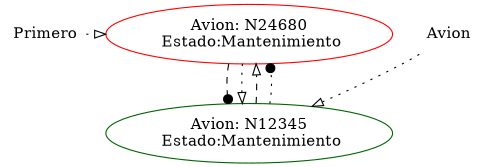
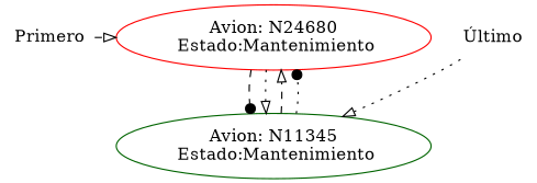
  digraph {
    rankdir=TB
    node [color=red shape=plaintext]
    edge [arrowhead=onormal constraint=false style=dotted]
    n1 [label=Primero]
    n2 [label="Avion: N24680\n Estado:Mantenimiento" shape=ellipse]
-   n3 [color=darkgreen label="Avion: N12345\n Estado:Mantenimiento" shape=ellipse]
-   n4 [color=gray40 label=Avion]
-   n1 -> n2
+   n3 [color=darkgreen label="Avion: N11345\n Estado:Mantenimiento" shape=ellipse]
+   n4 [color=gray40 label="Último"]
+   n1 -> n2 [style=dashed]
    n2 -> n3 [arrowhead=dot style=dashed constraint=""]
    n2 -> n3
    n3 -> n2 [style=dashed]
    n3 -> n2 [arrowhead=dot]
    n4 -> n3
  }
